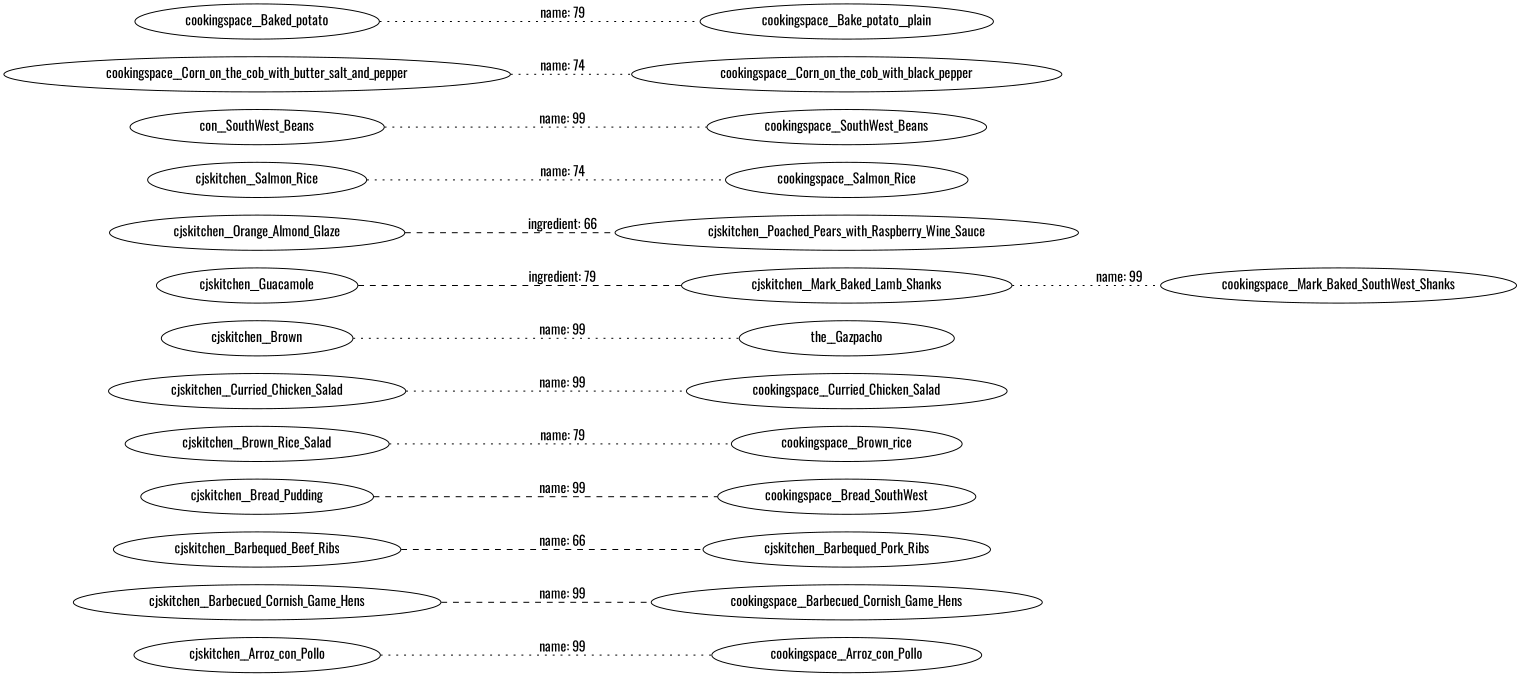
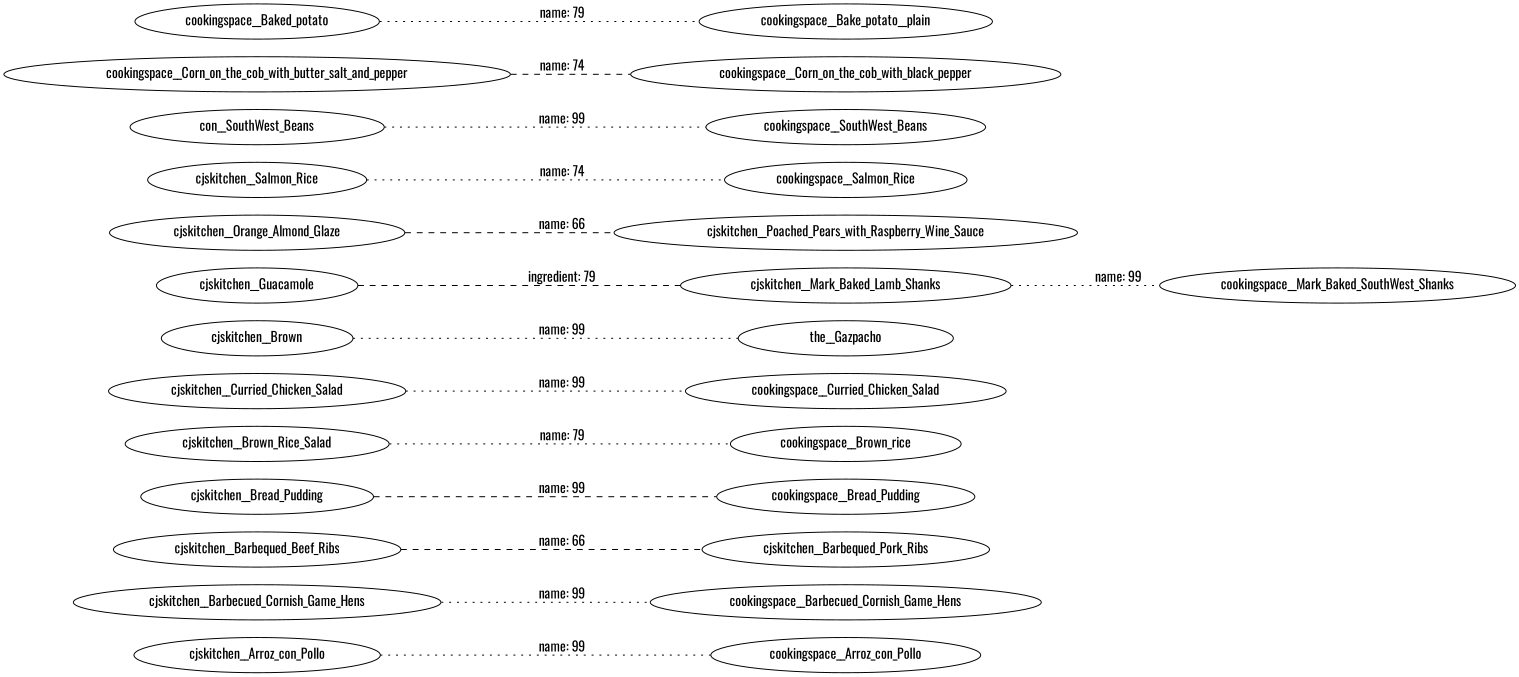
  digraph {
    fontname=Oswald
    rankdir=LR
    node [fontname=Oswald shape=ellipse]
    edge [arrowhead=none fontname=Oswald style=dotted]
    cjskitchen__Arroz_con_Pollo [height=0.50 width=3.50]
    cookingspace__Arroz_con_Pollo [height=0.50 width=3.83]
    cjskitchen__Barbecued_Cornish_Game_Hens [height=0.50 width=5.22]
    cookingspace__Barbecued_Cornish_Game_Hens [height=0.50 width=5.56]
    cjskitchen__Barbequed_Beef_Ribs [height=0.50 width=4.08]
    cjskitchen__Barbequed_Pork_Ribs [height=0.50 width=4.08]
    cjskitchen__Bread_Pudding [height=0.50 width=3.31]
-   cookingspace__Bread_Pudding [height=0.50 width=3.67 label=cookingspace__Bread_SouthWest]
+   cookingspace__Bread_Pudding [height=0.50 width=3.67]
    cjskitchen__Brown_Rice_Salad [height=0.50 width=3.75]
    cookingspace__Brown_rice [height=0.50 width=3.28]
    cjskitchen__Curried_Chicken_Salad [height=0.50 width=4.22]
    cookingspace__Curried_Chicken_Salad [height=0.50 width=4.56]
    n13 [height=0.50 label=cjskitchen__Brown width=2.72]
    n14 [height=0.50 label=the__Gazpacho width=3.06]
    cjskitchen__Guacamole [height=0.50 width=2.86]
    cjskitchen__Mark_Baked_Lamb_Shanks [height=0.50 width=4.69]
    n17 [height=0.50 label=cookingspace__Mark_Baked_SouthWest_Shanks width=5.06]
    cjskitchen__Orange_Almond_Glaze [height=0.50 width=4.19]
    cjskitchen__Poached_Pears_with_Raspberry_Wine_Sauce [height=0.50 width=6.58]
    cjskitchen__Salmon_Rice [height=0.50 width=3.11]
    cookingspace__Salmon_Rice [height=0.50 width=3.44]
    n22 [height=0.50 label=con__SouthWest_Beans width=3.61]
    cookingspace__SouthWest_Beans [height=0.50 width=3.97]
    cookingspace__Corn_on_the_cob_with_butter_salt_and_pepper [height=0.50 width=7.19]
    cookingspace__Corn_on_the_cob_with_black_pepper [height=0.50 width=6.11]
    cookingspace__Baked_potato [height=0.50 width=3.47]
    cookingspace__Bake_potato__plain [height=0.50 width=4.17]
    cjskitchen__Arroz_con_Pollo -> cookingspace__Arroz_con_Pollo [label="name: 99"]
-   cjskitchen__Barbecued_Cornish_Game_Hens -> cookingspace__Barbecued_Cornish_Game_Hens [label="name: 99" style=dashed]
+   cjskitchen__Barbecued_Cornish_Game_Hens -> cookingspace__Barbecued_Cornish_Game_Hens [label="name: 99"]
    cjskitchen__Barbequed_Beef_Ribs -> cjskitchen__Barbequed_Pork_Ribs [label="name: 66" style=dashed]
    cjskitchen__Bread_Pudding -> cookingspace__Bread_Pudding [label="name: 99" style=dashed]
    cjskitchen__Brown_Rice_Salad -> cookingspace__Brown_rice [label="name: 79"]
    cjskitchen__Curried_Chicken_Salad -> cookingspace__Curried_Chicken_Salad [label="name: 99"]
    n13 -> n14 [label="name: 99"]
    cjskitchen__Guacamole -> cjskitchen__Mark_Baked_Lamb_Shanks [label="ingredient: 79" style=dashed]
    cjskitchen__Mark_Baked_Lamb_Shanks -> n17 [label="name: 99"]
-   cjskitchen__Orange_Almond_Glaze -> cjskitchen__Poached_Pears_with_Raspberry_Wine_Sauce [label="ingredient: 66" style=dashed]
+   cjskitchen__Orange_Almond_Glaze -> cjskitchen__Poached_Pears_with_Raspberry_Wine_Sauce [label="name: 66" style=dashed]
    cjskitchen__Salmon_Rice -> cookingspace__Salmon_Rice [label="name: 74"]
    n22 -> cookingspace__SouthWest_Beans [label="name: 99"]
-   cookingspace__Corn_on_the_cob_with_butter_salt_and_pepper -> cookingspace__Corn_on_the_cob_with_black_pepper [label="name: 74"]
+   cookingspace__Corn_on_the_cob_with_butter_salt_and_pepper -> cookingspace__Corn_on_the_cob_with_black_pepper [label="name: 74" style=dashed]
    cookingspace__Baked_potato -> cookingspace__Bake_potato__plain [label="name: 79"]
  }
